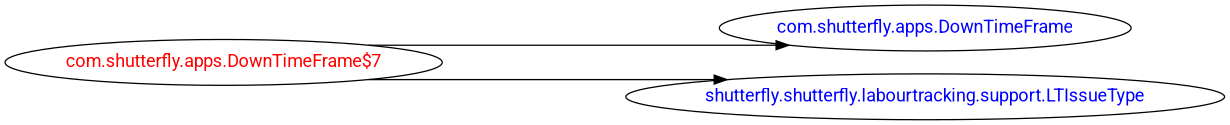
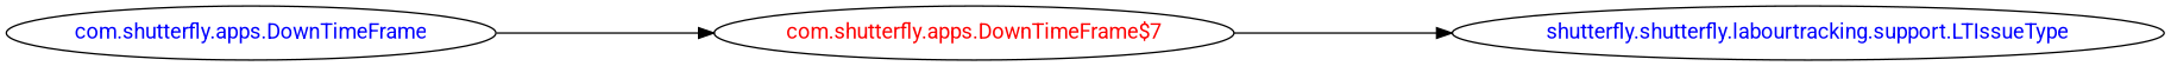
  digraph {
    concentrate=true
    fontname=Roboto
    rankdir=LR
    ranksep=2.0
    splines=ortho
    node [fontcolor=blue fontname=Roboto]
    edge [fontname=Roboto]
    "com.shutterfly.apps.DownTimeFrame$7" [fontcolor=red]
    "com.shutterfly.apps.DownTimeFrame"
    n3 [label="shutterfly.shutterfly.labourtracking.support.LTIssueType"]
-   "com.shutterfly.apps.DownTimeFrame$7" -> "com.shutterfly.apps.DownTimeFrame"
+   "com.shutterfly.apps.DownTimeFrame" -> "com.shutterfly.apps.DownTimeFrame$7"
    "com.shutterfly.apps.DownTimeFrame$7" -> n3
  }
